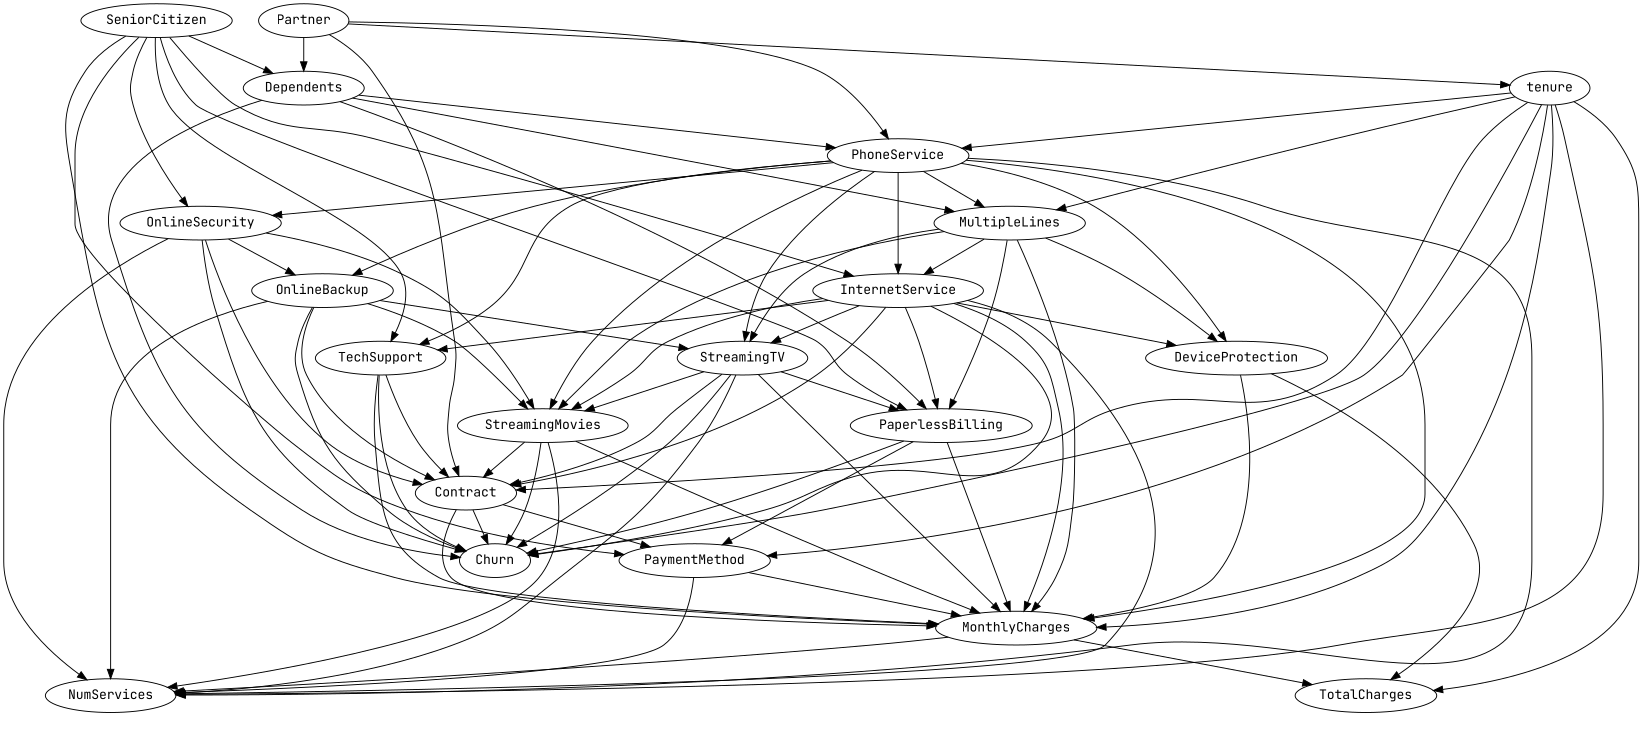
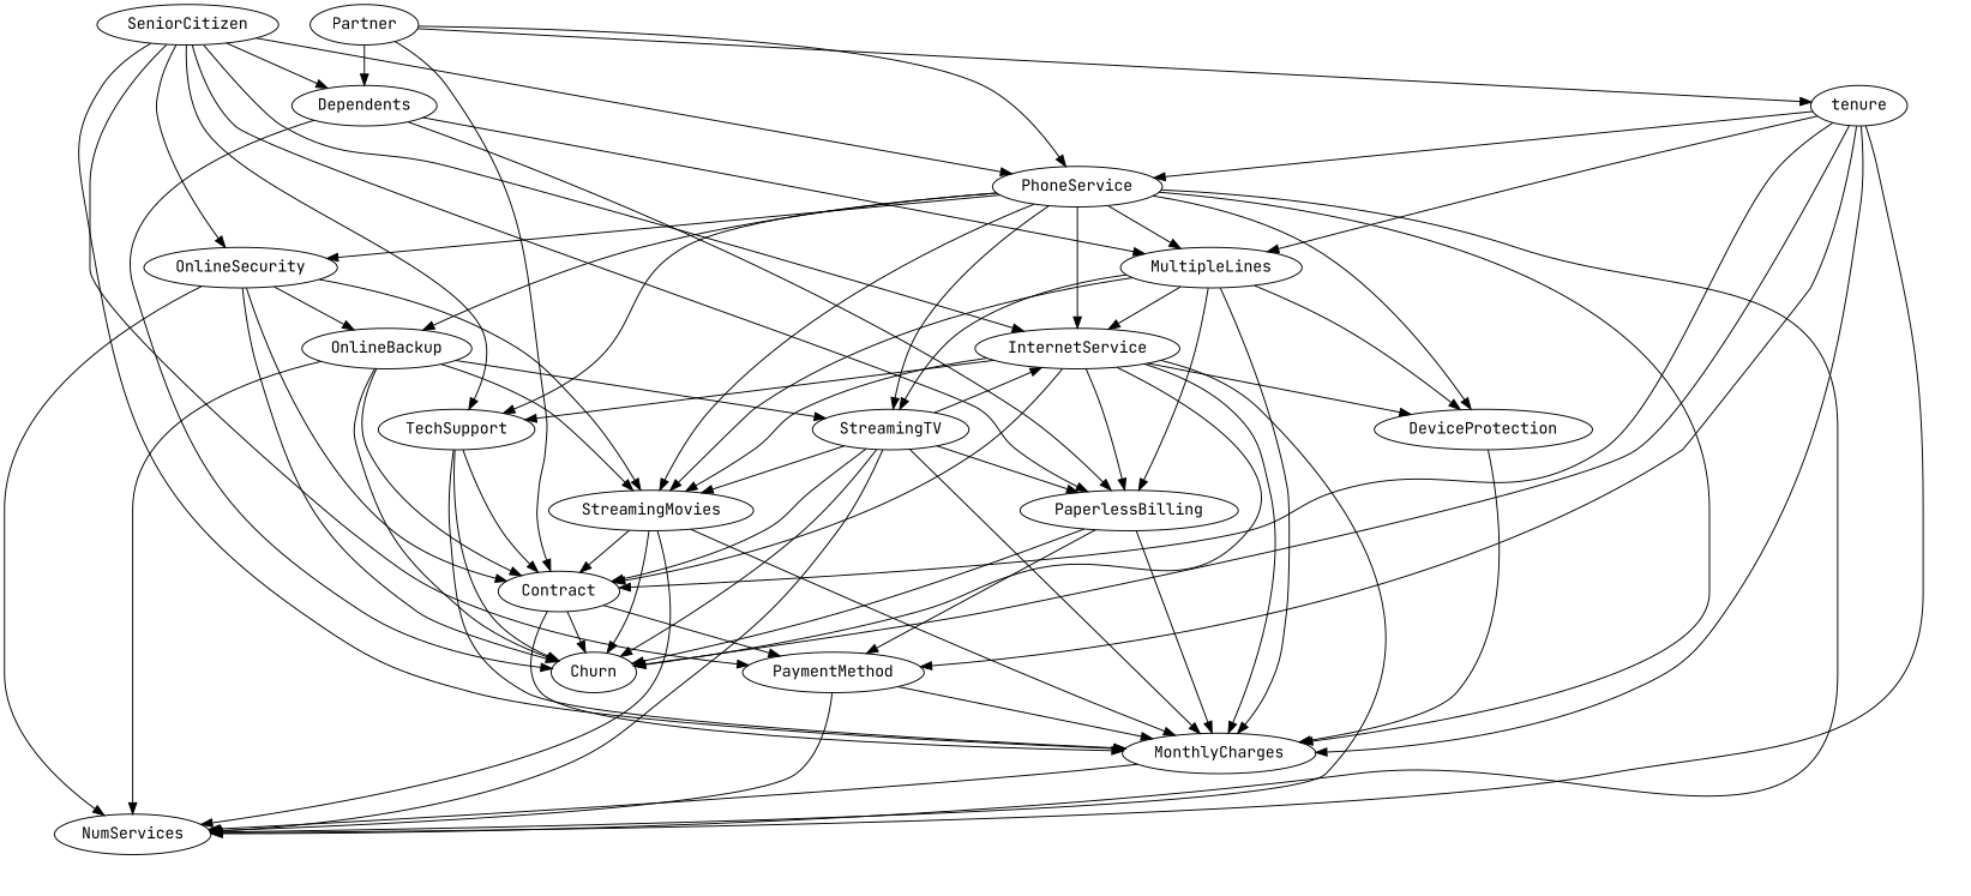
  strict digraph {
    fontname="JetBrains Mono"
    node [fontname="JetBrains Mono"]
    edge [fontname="JetBrains Mono" weight=-1]
    SeniorCitizen
    Dependents
    PhoneService
    InternetService
    OnlineSecurity
    TechSupport
    PaperlessBilling
    PaymentMethod
    MonthlyCharges
    MultipleLines
    Churn
    NumServices
    OnlineBackup
    DeviceProtection
    StreamingTV
    StreamingMovies
    Contract
-   TotalCharges
    Partner
    tenure
    SeniorCitizen -> Dependents [weight=1]
-   Dependents -> PhoneService
+   SeniorCitizen -> PhoneService
    SeniorCitizen -> InternetService
    SeniorCitizen -> OnlineSecurity
    SeniorCitizen -> TechSupport
    SeniorCitizen -> PaperlessBilling
    SeniorCitizen -> PaymentMethod [weight=1]
    SeniorCitizen -> MonthlyCharges
    Dependents -> PaperlessBilling
    Dependents -> MultipleLines
    Dependents -> Churn
    PhoneService -> InternetService [weight=1]
    PhoneService -> OnlineSecurity [weight=1]
    PhoneService -> TechSupport [weight=1]
    PhoneService -> MonthlyCharges [weight=1]
    PhoneService -> MultipleLines [weight=1]
    PhoneService -> NumServices [weight=1]
    PhoneService -> OnlineBackup
    PhoneService -> DeviceProtection [weight=1]
    PhoneService -> StreamingTV [weight=1]
    PhoneService -> StreamingMovies [weight=1]
    InternetService -> TechSupport [weight=1]
    InternetService -> PaperlessBilling [weight=1]
    InternetService -> MonthlyCharges [weight=1]
    InternetService -> Churn
    InternetService -> NumServices
    InternetService -> DeviceProtection [weight=1]
-   InternetService -> StreamingTV
+   StreamingTV -> InternetService
    InternetService -> StreamingMovies
    InternetService -> Contract
    OnlineSecurity -> Churn [weight=1]
    OnlineSecurity -> NumServices [weight=1]
    OnlineSecurity -> OnlineBackup
    OnlineSecurity -> StreamingMovies [weight=1]
    OnlineSecurity -> Contract
    TechSupport -> MonthlyCharges
    TechSupport -> Churn
    TechSupport -> Contract
    PaperlessBilling -> PaymentMethod [weight=1]
    PaperlessBilling -> MonthlyCharges
    PaperlessBilling -> Churn
    PaymentMethod -> MonthlyCharges
    PaymentMethod -> NumServices
    MonthlyCharges -> NumServices
-   MonthlyCharges -> TotalCharges [weight=1]
    MultipleLines -> InternetService
    MultipleLines -> PaperlessBilling [weight=1]
    MultipleLines -> MonthlyCharges
    MultipleLines -> DeviceProtection [weight=1]
    MultipleLines -> StreamingTV
    MultipleLines -> StreamingMovies
    OnlineBackup -> Churn [weight=1]
    OnlineBackup -> NumServices [weight=1]
    OnlineBackup -> StreamingTV [weight=1]
    OnlineBackup -> StreamingMovies [weight=1]
    OnlineBackup -> Contract
    DeviceProtection -> MonthlyCharges
-   DeviceProtection -> TotalCharges
    StreamingTV -> PaperlessBilling [weight=1]
    StreamingTV -> MonthlyCharges [weight=1]
    StreamingTV -> Churn [weight=1]
    StreamingTV -> NumServices
    StreamingTV -> StreamingMovies
    StreamingTV -> Contract
    StreamingMovies -> MonthlyCharges [weight=1]
    StreamingMovies -> Churn [weight=1]
    StreamingMovies -> NumServices
    StreamingMovies -> Contract
    Contract -> PaymentMethod [weight=1]
    Contract -> MonthlyCharges [weight=1]
    Contract -> Churn [weight=1]
    Partner -> Dependents [weight=1]
    Partner -> PhoneService
    Partner -> Contract
    Partner -> tenure
    tenure -> PhoneService
    tenure -> PaymentMethod [weight=1]
    tenure -> MonthlyCharges
    tenure -> MultipleLines
    tenure -> Churn
    tenure -> NumServices
    tenure -> Contract
-   tenure -> TotalCharges [weight=1]
  }
